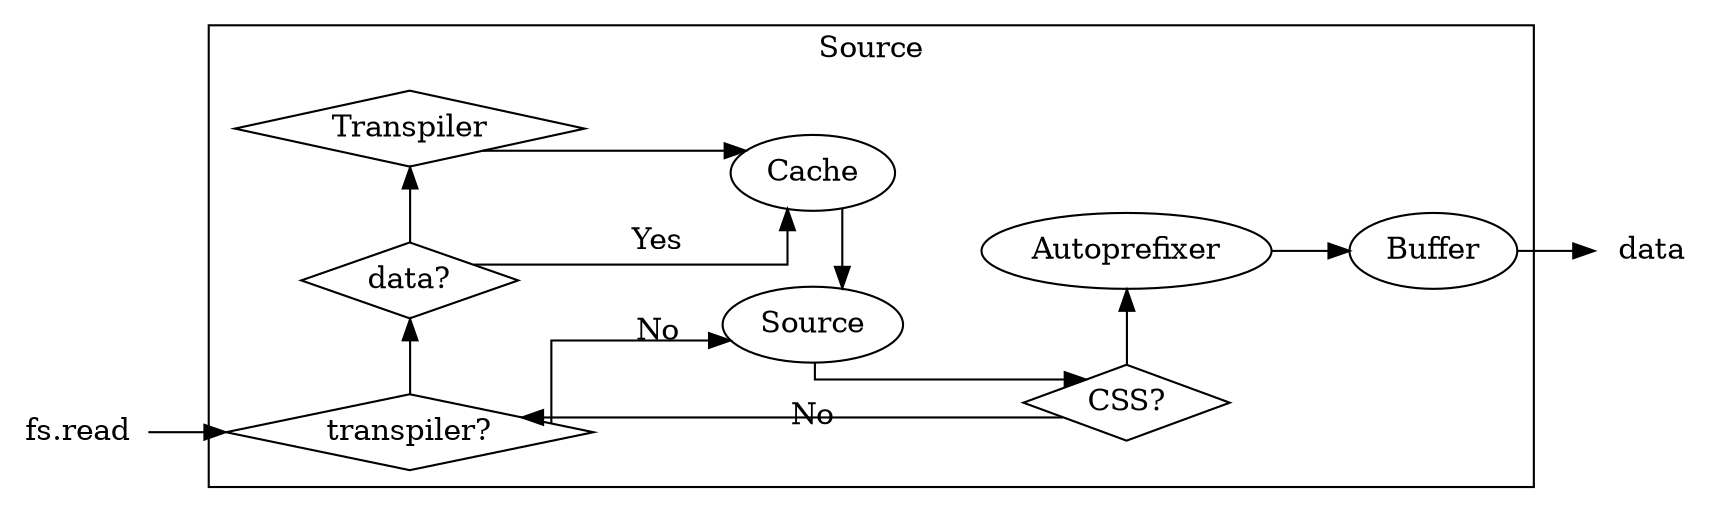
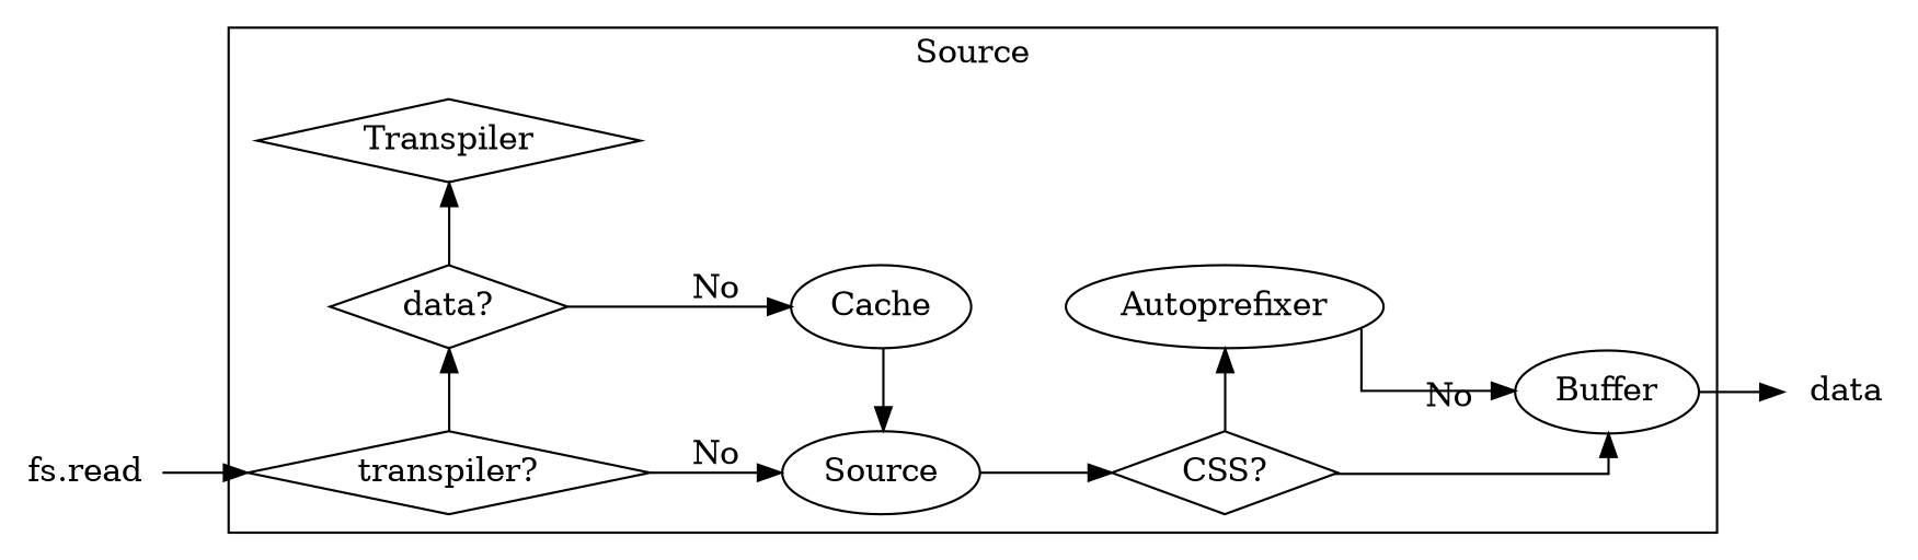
  digraph {
    rankdir=LR
    splines=ortho
    "transpiler?" [shape=diamond]
    n2 [label="data?" shape=diamond]
    Transpiler [shape=diamond]
    Cache
    Source
    "CSS?" [shape=diamond]
    Autoprefixer
    Buffer
    data [shape=plaintext]
    "fs.read" [shape=plaintext]
    subgraph cluster_1 {
      label=Source
      Buffer
      subgraph sub_2 {
        label=Fusile
        rank=same
        "transpiler?"
        n2
        Transpiler
      }
      subgraph sub_3 {
        label=Fusile
        rank=same
        Cache
        Source
      }
      subgraph sub_4 {
        label=Fusile
        rank=same
        "CSS?"
        Autoprefixer
      }
    }
    "transpiler?" -> n2 [label=Yes]
    "transpiler?" -> Source [label=No]
    n2 -> Transpiler [label=No]
-   n2 -> Cache [label=Yes]
-   Transpiler -> Cache
+   n2 -> Cache [label=No]
    Cache -> Source
    Source -> "CSS?"
    "CSS?" -> Autoprefixer [label=Yes]
-   "CSS?" -> "transpiler?" [label=No]
+   "CSS?" -> Buffer [label=No]
    Autoprefixer -> Buffer
    Buffer -> data
    "fs.read" -> "transpiler?"
  }
